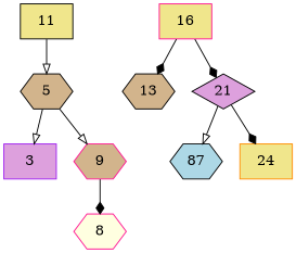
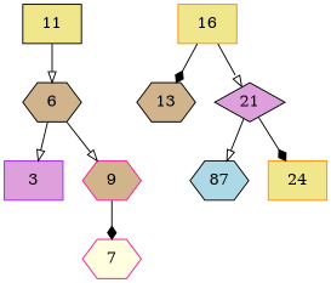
  digraph {
    node [color=black fillcolor=khaki shape=hexagon style=filled]
    edge [arrowhead=onormal]
    11 [shape=box]
-   6 [fillcolor=tan label=5]
+   6 [fillcolor=tan]
    3 [color=purple fillcolor=plum shape=box]
    9 [color=deeppink fillcolor=tan]
-   16 [color=deeppink shape=box]
+   16 [color=darkorange shape=box]
    13 [fillcolor=tan]
    21 [fillcolor=plum shape=diamond]
-   8 [color=deeppink fillcolor=lightyellow]
+   8 [color=deeppink fillcolor=lightyellow label=7]
    n9 [fillcolor=lightblue label=87]
    24 [color=darkorange shape=box]
    11 -> 6
    6 -> 3
    6 -> 9
    9 -> 8 [arrowhead=diamond]
    16 -> 13 [arrowhead=diamond]
-   16 -> 21 [arrowhead=diamond]
+   16 -> 21
    21 -> n9
    21 -> 24 [arrowhead=diamond]
  }
